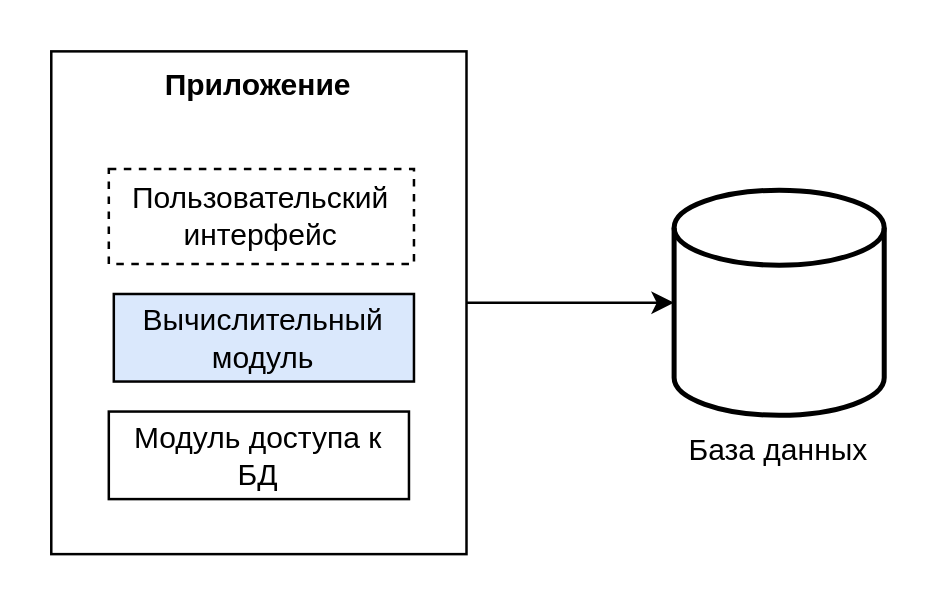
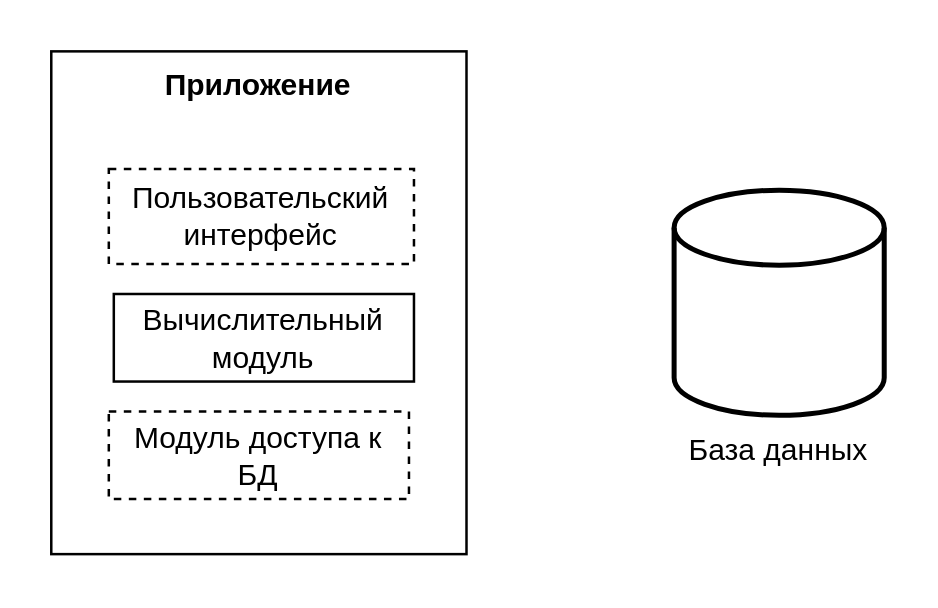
  <mxCell id="0" />
  <mxCell id="1" parent="0" />
  <mxCell id="2" value="Приложение" style="rounded=0;whiteSpace=wrap;html=1;verticalAlign=top;fontStyle=1" vertex="1" parent="1"><mxGeometry x="20" y="20" width="166" height="201" as="geometry" /></mxCell>
  <mxCell id="3" value="База данных" style="strokeWidth=2;html=1;shape=mxgraph.flowchart.database;whiteSpace=wrap;labelPosition=center;verticalLabelPosition=bottom;align=center;verticalAlign=top;" vertex="1" parent="1"><mxGeometry x="269" y="75.5" width="84" height="90" as="geometry" /></mxCell>
  <mxCell id="4" value="Пользовательский интерфейс" style="rounded=0;whiteSpace=wrap;html=1;dashed=1;" vertex="1" parent="1"><mxGeometry x="43" y="67" width="122" height="38" as="geometry" /></mxCell>
- <mxCell id="5" value="Вычислительный модуль" style="rounded=0;whiteSpace=wrap;html=1;fillColor=#dae8fc;" vertex="1" parent="1"><mxGeometry x="45" y="117" width="120" height="35" as="geometry" /></mxCell>
- <mxCell id="6" value="Модуль доступа к БД" style="rounded=0;whiteSpace=wrap;html=1;" vertex="1" parent="1"><mxGeometry x="43" y="164" width="120" height="35" as="geometry" /></mxCell>
- <mxCell id="7" style="edgeStyle=orthogonalEdgeStyle;rounded=0;orthogonalLoop=1;jettySize=auto;html=1;exitX=1;exitY=0.5;exitDx=0;exitDy=0;entryX=0;entryY=0.5;entryDx=0;entryDy=0;entryPerimeter=0;" edge="1" parent="1" source="2" target="3"><mxGeometry relative="1" as="geometry" /></mxCell>
+ <mxCell id="5" value="Вычислительный модуль" style="rounded=0;whiteSpace=wrap;html=1;" vertex="1" parent="1"><mxGeometry x="45" y="117" width="120" height="35" as="geometry" /></mxCell>
+ <mxCell id="6" value="Модуль доступа к БД" style="rounded=0;whiteSpace=wrap;html=1;dashed=1;" vertex="1" parent="1"><mxGeometry x="43" y="164" width="120" height="35" as="geometry" /></mxCell>
